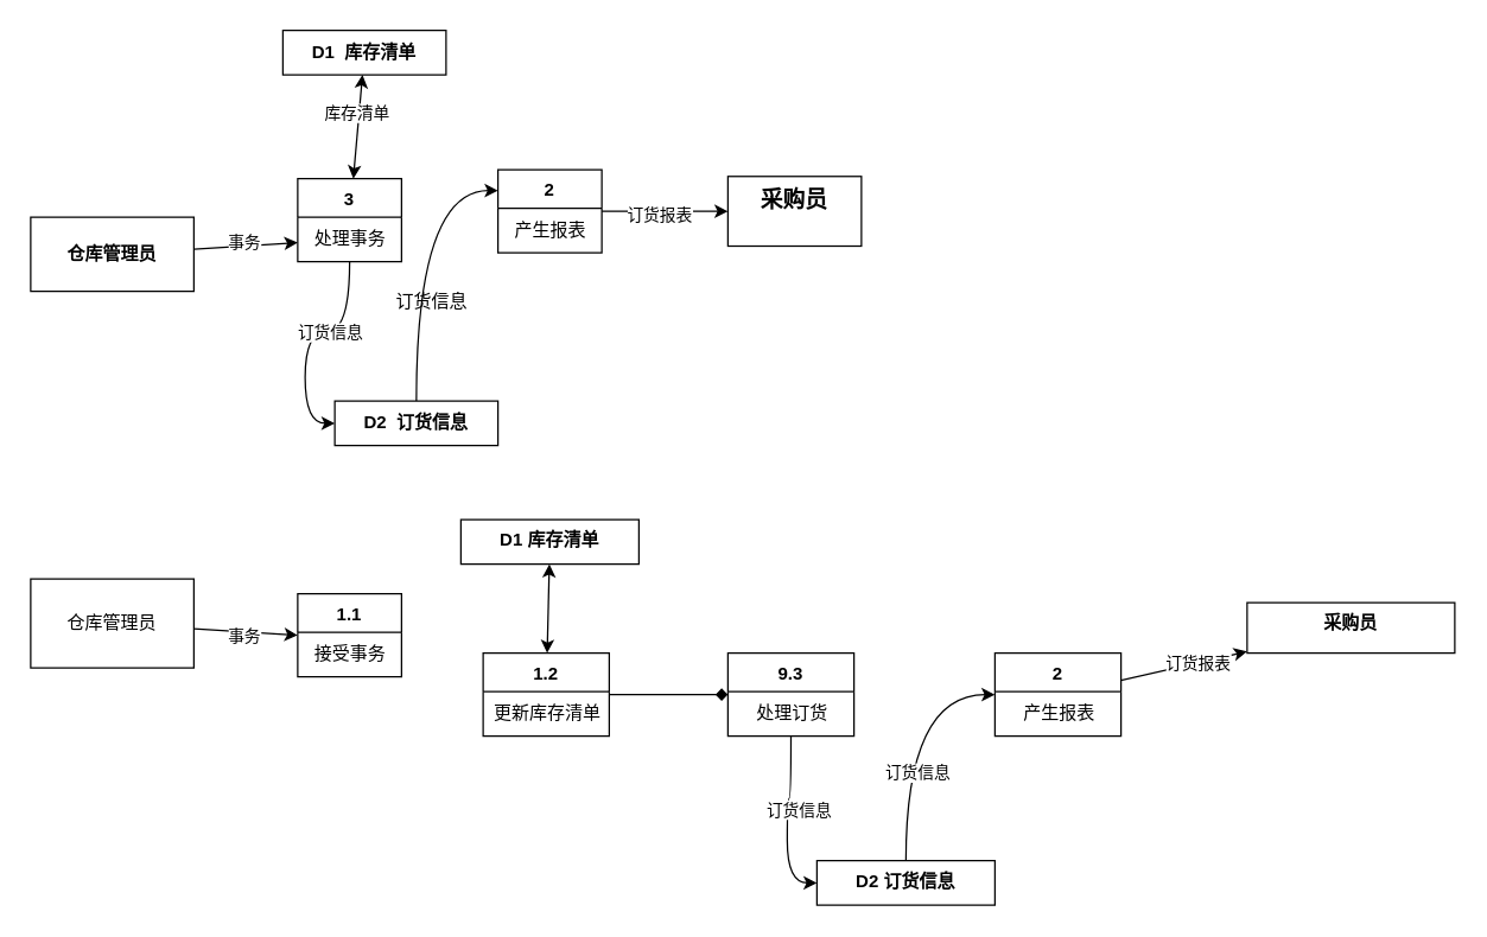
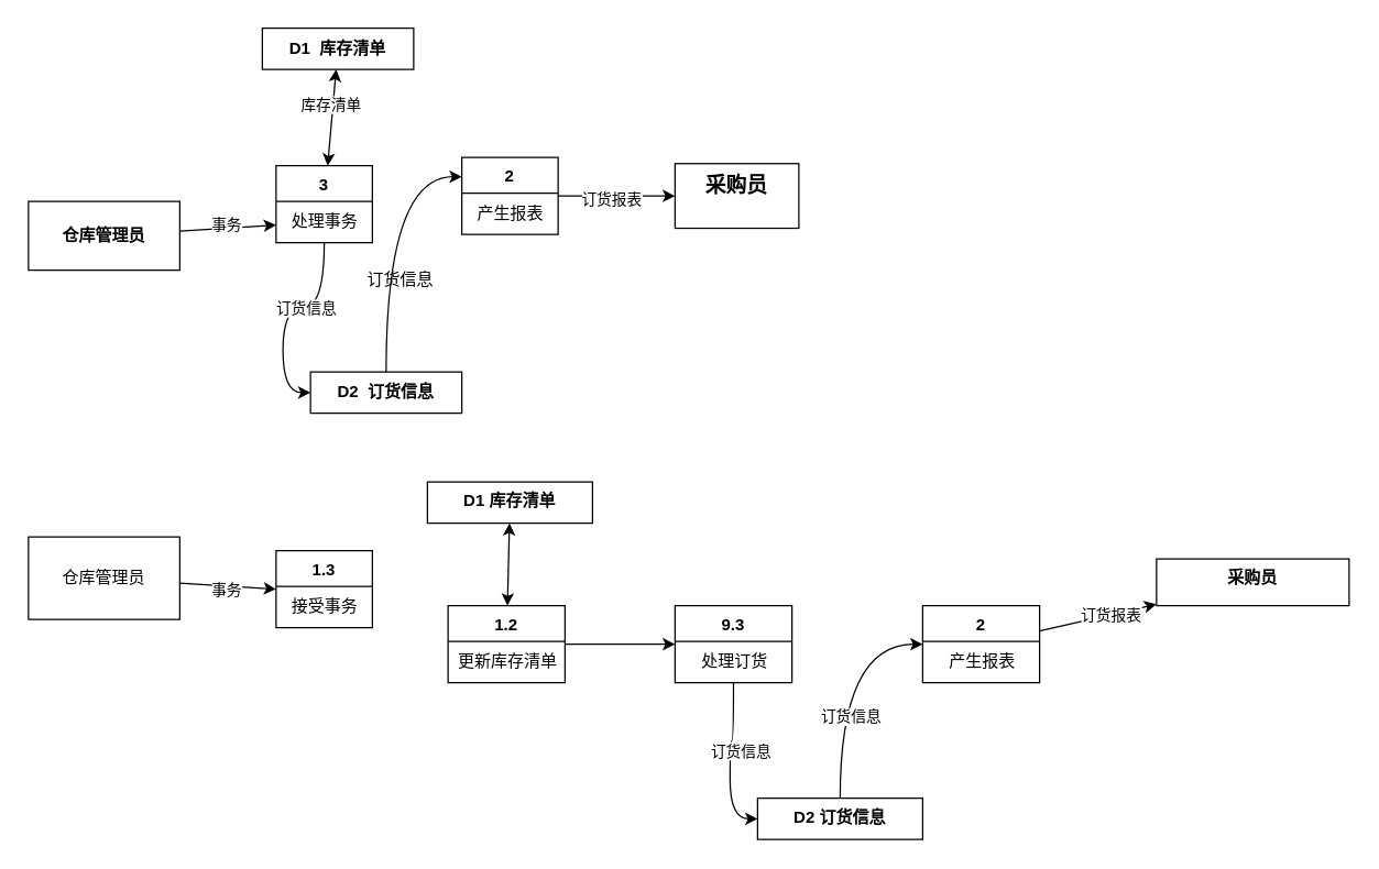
  <mxCell id="0" />
  <mxCell id="1" parent="0" />
  <mxCell id="2" value="" style="rounded=0;orthogonalLoop=1;jettySize=auto;html=1;" parent="1" source="4" target="8" edge="1"><mxGeometry relative="1" as="geometry" /></mxCell>
  <mxCell id="3" value="事务" style="edgeLabel;html=1;align=center;verticalAlign=middle;resizable=0;points=[];" vertex="1" connectable="0" parent="2"><mxGeometry x="-0.03" y="3" relative="1" as="geometry"><mxPoint as="offset" /></mxGeometry></mxCell>
  <mxCell id="4" value="&lt;div&gt;&lt;b&gt;仓库管理员&lt;/b&gt;&lt;/div&gt;" style="html=1;whiteSpace=wrap;" parent="1" vertex="1"><mxGeometry x="20" y="146" width="110" height="50" as="geometry" /></mxCell>
  <mxCell id="5" value="" style="rounded=0;orthogonalLoop=1;jettySize=auto;html=1;startArrow=classic;startFill=1;" parent="1" source="7" target="9" edge="1"><mxGeometry relative="1" as="geometry" /></mxCell>
  <mxCell id="6" value="库存清单" style="edgeLabel;html=1;align=center;verticalAlign=middle;resizable=0;points=[];" vertex="1" connectable="0" parent="5"><mxGeometry x="0.251" y="2" relative="1" as="geometry"><mxPoint as="offset" /></mxGeometry></mxCell>
  <mxCell id="7" value="3" style="swimlane;fontStyle=1;align=center;verticalAlign=top;childLayout=stackLayout;horizontal=1;startSize=26;horizontalStack=0;resizeParent=1;resizeParentMax=0;resizeLast=0;collapsible=1;marginBottom=0;whiteSpace=wrap;html=1;" parent="1" vertex="1"><mxGeometry x="200" y="120" width="70" height="56" as="geometry" /></mxCell>
  <mxCell id="8" value="处理事务" style="text;html=1;align=center;verticalAlign=middle;resizable=0;points=[];autosize=1;strokeColor=none;fillColor=none;" parent="7" vertex="1"><mxGeometry y="26" width="70" height="30" as="geometry" /></mxCell>
  <mxCell id="9" value="&lt;div align=&quot;center&quot;&gt;&lt;b&gt;D1&amp;nbsp; 库存清单&lt;/b&gt;&lt;/div&gt;" style="html=1;whiteSpace=wrap;align=center;" parent="1" vertex="1"><mxGeometry x="190" y="20" width="110" height="30" as="geometry" /></mxCell>
  <mxCell id="10" value="" style="rounded=0;orthogonalLoop=1;jettySize=auto;html=1;" parent="1" source="12" target="18" edge="1"><mxGeometry relative="1" as="geometry" /></mxCell>
  <mxCell id="11" value="订货报表" style="edgeLabel;html=1;align=center;verticalAlign=middle;resizable=0;points=[];" vertex="1" connectable="0" parent="10"><mxGeometry x="-0.106" y="-2" relative="1" as="geometry"><mxPoint as="offset" /></mxGeometry></mxCell>
  <mxCell id="12" value="2" style="swimlane;fontStyle=1;align=center;verticalAlign=top;childLayout=stackLayout;horizontal=1;startSize=26;horizontalStack=0;resizeParent=1;resizeParentMax=0;resizeLast=0;collapsible=1;marginBottom=0;whiteSpace=wrap;html=1;" parent="1" vertex="1"><mxGeometry x="335" y="114" width="70" height="56" as="geometry" /></mxCell>
  <mxCell id="13" value="产生报表" style="text;html=1;align=center;verticalAlign=middle;resizable=0;points=[];autosize=1;strokeColor=none;fillColor=none;" parent="12" vertex="1"><mxGeometry y="26" width="70" height="30" as="geometry" /></mxCell>
  <mxCell id="14" style="edgeStyle=orthogonalEdgeStyle;rounded=0;orthogonalLoop=1;jettySize=auto;html=1;entryX=0;entryY=0.25;entryDx=0;entryDy=0;curved=1;" parent="1" source="15" target="12" edge="1"><mxGeometry relative="1" as="geometry" /></mxCell>
  <mxCell id="15" value="&lt;div align=&quot;center&quot;&gt;&lt;b&gt;D2&amp;nbsp; 订货信息&lt;/b&gt;&lt;/div&gt;" style="html=1;whiteSpace=wrap;align=center;" parent="1" vertex="1"><mxGeometry x="225" y="270" width="110" height="30" as="geometry" /></mxCell>
  <mxCell id="16" style="edgeStyle=orthogonalEdgeStyle;rounded=0;orthogonalLoop=1;jettySize=auto;html=1;entryX=0;entryY=0.5;entryDx=0;entryDy=0;curved=1;" parent="1" source="8" target="15" edge="1"><mxGeometry relative="1" as="geometry" /></mxCell>
  <mxCell id="17" value="订货信息" style="edgeLabel;html=1;align=center;verticalAlign=middle;resizable=0;points=[];" vertex="1" connectable="0" parent="16"><mxGeometry x="-0.233" relative="1" as="geometry"><mxPoint as="offset" /></mxGeometry></mxCell>
  <mxCell id="18" value="&lt;font style=&quot;font-size: 15px;&quot;&gt;采购员&lt;/font&gt;" style="whiteSpace=wrap;html=1;verticalAlign=top;fontStyle=1;startSize=26;" parent="1" vertex="1"><mxGeometry x="490" y="118.5" width="90" height="47" as="geometry" /></mxCell>
  <mxCell id="19" value="订货信息" style="text;html=1;align=center;verticalAlign=middle;resizable=0;points=[];autosize=1;strokeColor=none;fillColor=none;" vertex="1" parent="1"><mxGeometry x="255" y="188" width="70" height="30" as="geometry" /></mxCell>
  <mxCell id="20" style="rounded=0;orthogonalLoop=1;jettySize=auto;html=1;entryX=0;entryY=0.5;entryDx=0;entryDy=0;" edge="1" parent="1" source="22" target="23"><mxGeometry relative="1" as="geometry" /></mxCell>
  <mxCell id="21" value="事务" style="edgeLabel;html=1;align=center;verticalAlign=middle;resizable=0;points=[];" vertex="1" connectable="0" parent="20"><mxGeometry x="-0.026" y="-3" relative="1" as="geometry"><mxPoint as="offset" /></mxGeometry></mxCell>
  <mxCell id="22" value="仓库管理员" style="rounded=0;whiteSpace=wrap;html=1;" vertex="1" parent="1"><mxGeometry x="20" y="390" width="110" height="60" as="geometry" /></mxCell>
- <mxCell id="23" value="1.1" style="swimlane;fontStyle=1;align=center;verticalAlign=top;childLayout=stackLayout;horizontal=1;startSize=26;horizontalStack=0;resizeParent=1;resizeParentMax=0;resizeLast=0;collapsible=1;marginBottom=0;whiteSpace=wrap;html=1;" vertex="1" parent="1"><mxGeometry x="200" y="400" width="70" height="56" as="geometry" /></mxCell>
+ <mxCell id="23" value="1.3" style="swimlane;fontStyle=1;align=center;verticalAlign=top;childLayout=stackLayout;horizontal=1;startSize=26;horizontalStack=0;resizeParent=1;resizeParentMax=0;resizeLast=0;collapsible=1;marginBottom=0;whiteSpace=wrap;html=1;" vertex="1" parent="1"><mxGeometry x="200" y="400" width="70" height="56" as="geometry" /></mxCell>
  <mxCell id="24" value="接受事务" style="text;html=1;align=center;verticalAlign=middle;resizable=0;points=[];autosize=1;strokeColor=none;fillColor=none;" vertex="1" parent="23"><mxGeometry y="26" width="70" height="30" as="geometry" /></mxCell>
  <mxCell id="25" value="" style="rounded=0;orthogonalLoop=1;jettySize=auto;html=1;startArrow=classic;startFill=1;" edge="1" parent="1" source="27" target="29"><mxGeometry relative="1" as="geometry" /></mxCell>
- <mxCell id="26" value="" style="edgeStyle=orthogonalEdgeStyle;rounded=0;orthogonalLoop=1;jettySize=auto;html=1;endArrow=diamond;" edge="1" parent="1" source="27" target="32"><mxGeometry relative="1" as="geometry" /></mxCell>
+ <mxCell id="26" value="" style="edgeStyle=orthogonalEdgeStyle;rounded=0;orthogonalLoop=1;jettySize=auto;html=1;" edge="1" parent="1" source="27" target="32"><mxGeometry relative="1" as="geometry" /></mxCell>
  <mxCell id="27" value="1.2" style="swimlane;fontStyle=1;align=center;verticalAlign=top;childLayout=stackLayout;horizontal=1;startSize=26;horizontalStack=0;resizeParent=1;resizeParentMax=0;resizeLast=0;collapsible=1;marginBottom=0;whiteSpace=wrap;html=1;" vertex="1" parent="1"><mxGeometry x="325" y="440" width="85" height="56" as="geometry" /></mxCell>
  <mxCell id="28" value="更新库存清单" style="text;html=1;align=center;verticalAlign=middle;resizable=0;points=[];autosize=1;strokeColor=none;fillColor=none;" vertex="1" parent="27"><mxGeometry y="26" width="85" height="30" as="geometry" /></mxCell>
  <mxCell id="29" value="D1 库存清单" style="whiteSpace=wrap;html=1;verticalAlign=top;fontStyle=1;startSize=26;" vertex="1" parent="1"><mxGeometry x="310" y="350" width="120" height="30" as="geometry" /></mxCell>
  <mxCell id="30" value="" style="edgeStyle=orthogonalEdgeStyle;rounded=0;orthogonalLoop=1;jettySize=auto;html=1;curved=1;entryX=0;entryY=0.5;entryDx=0;entryDy=0;" edge="1" parent="1" source="32" target="36"><mxGeometry relative="1" as="geometry" /></mxCell>
  <mxCell id="31" value="订货信息" style="edgeLabel;html=1;align=center;verticalAlign=middle;resizable=0;points=[];" vertex="1" connectable="0" parent="30"><mxGeometry x="-0.145" y="6" relative="1" as="geometry"><mxPoint x="1" as="offset" /></mxGeometry></mxCell>
  <mxCell id="32" value="9.3" style="swimlane;fontStyle=1;align=center;verticalAlign=top;childLayout=stackLayout;horizontal=1;startSize=26;horizontalStack=0;resizeParent=1;resizeParentMax=0;resizeLast=0;collapsible=1;marginBottom=0;whiteSpace=wrap;html=1;" vertex="1" parent="1"><mxGeometry x="490" y="440" width="85" height="56" as="geometry" /></mxCell>
  <mxCell id="33" value="处理订货" style="text;html=1;align=center;verticalAlign=middle;resizable=0;points=[];autosize=1;strokeColor=none;fillColor=none;" vertex="1" parent="32"><mxGeometry y="26" width="85" height="30" as="geometry" /></mxCell>
  <mxCell id="34" style="edgeStyle=orthogonalEdgeStyle;rounded=0;orthogonalLoop=1;jettySize=auto;html=1;entryX=0;entryY=0.5;entryDx=0;entryDy=0;curved=1;" edge="1" parent="1" source="36" target="39"><mxGeometry relative="1" as="geometry"><mxPoint x="660" y="460" as="targetPoint" /></mxGeometry></mxCell>
  <mxCell id="35" value="订货信息" style="edgeLabel;html=1;align=center;verticalAlign=middle;resizable=0;points=[];" vertex="1" connectable="0" parent="34"><mxGeometry x="-0.302" y="-7" relative="1" as="geometry"><mxPoint as="offset" /></mxGeometry></mxCell>
  <mxCell id="36" value="D2 订货信息" style="whiteSpace=wrap;html=1;verticalAlign=top;fontStyle=1;startSize=26;" vertex="1" parent="1"><mxGeometry x="550" y="580" width="120" height="30" as="geometry" /></mxCell>
  <mxCell id="37" value="" style="rounded=0;orthogonalLoop=1;jettySize=auto;html=1;" edge="1" parent="1" source="39" target="41"><mxGeometry relative="1" as="geometry" /></mxCell>
  <mxCell id="38" value="订货报表" style="edgeLabel;html=1;align=center;verticalAlign=middle;resizable=0;points=[];" vertex="1" connectable="0" parent="37"><mxGeometry x="0.216" relative="1" as="geometry"><mxPoint as="offset" /></mxGeometry></mxCell>
  <mxCell id="39" value="2" style="swimlane;fontStyle=1;align=center;verticalAlign=top;childLayout=stackLayout;horizontal=1;startSize=26;horizontalStack=0;resizeParent=1;resizeParentMax=0;resizeLast=0;collapsible=1;marginBottom=0;whiteSpace=wrap;html=1;" vertex="1" parent="1"><mxGeometry x="670" y="440" width="85" height="56" as="geometry" /></mxCell>
  <mxCell id="40" value="产生报表" style="text;html=1;align=center;verticalAlign=middle;resizable=0;points=[];autosize=1;strokeColor=none;fillColor=none;" vertex="1" parent="39"><mxGeometry y="26" width="85" height="30" as="geometry" /></mxCell>
  <mxCell id="41" value="采购员" style="whiteSpace=wrap;html=1;verticalAlign=top;fontStyle=1;startSize=26;" vertex="1" parent="1"><mxGeometry x="840" y="406" width="140" height="34" as="geometry" /></mxCell>
